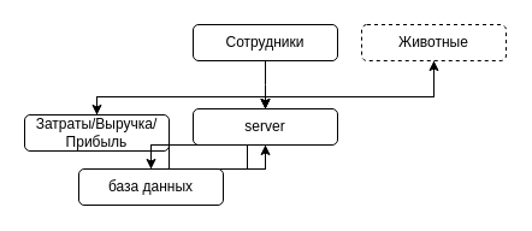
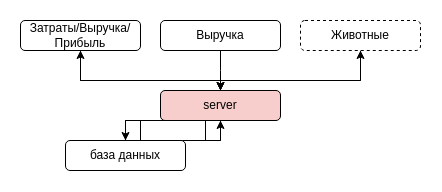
  <mxCell id="0" />
  <mxCell id="1" parent="0" />
  <mxCell id="2" style="edgeStyle=orthogonalEdgeStyle;rounded=0;orthogonalLoop=1;jettySize=auto;html=1;entryX=0.5;entryY=0;entryDx=0;entryDy=0;" edge="1" parent="1" source="3" target="11"><mxGeometry relative="1" as="geometry"><Array as="points"><mxPoint x="80" y="80" /><mxPoint x="220" y="80" /></Array></mxGeometry></mxCell>
- <mxCell id="3" value="Затраты/Выручка/Прибыль" style="rounded=1;whiteSpace=wrap;html=1;" vertex="1" parent="1"><mxGeometry x="20" y="95" width="120" height="30" as="geometry" /></mxCell>
+ <mxCell id="3" value="Затраты/Выручка/Прибыль" style="rounded=1;whiteSpace=wrap;html=1;" vertex="1" parent="1"><mxGeometry x="20" y="20" width="120" height="30" as="geometry" /></mxCell>
  <mxCell id="4" style="edgeStyle=orthogonalEdgeStyle;rounded=0;orthogonalLoop=1;jettySize=auto;html=1;" edge="1" parent="1" source="5"><mxGeometry relative="1" as="geometry"><mxPoint x="220" y="90" as="targetPoint" /></mxGeometry></mxCell>
- <mxCell id="5" value="Сотрудники" style="rounded=1;whiteSpace=wrap;html=1;" vertex="1" parent="1"><mxGeometry x="160" y="20" width="120" height="30" as="geometry" /></mxCell>
+ <mxCell id="5" value="Выручка" style="rounded=1;whiteSpace=wrap;html=1;" vertex="1" parent="1"><mxGeometry x="160" y="20" width="120" height="30" as="geometry" /></mxCell>
  <mxCell id="6" style="edgeStyle=orthogonalEdgeStyle;rounded=0;orthogonalLoop=1;jettySize=auto;html=1;entryX=0.5;entryY=0;entryDx=0;entryDy=0;" edge="1" parent="1" source="7" target="11"><mxGeometry relative="1" as="geometry"><Array as="points"><mxPoint x="360" y="80" /><mxPoint x="220" y="80" /></Array></mxGeometry></mxCell>
  <mxCell id="7" value="Животные" style="rounded=1;whiteSpace=wrap;html=1;dashed=1;" vertex="1" parent="1"><mxGeometry x="300" y="20" width="120" height="30" as="geometry" /></mxCell>
  <mxCell id="8" style="edgeStyle=orthogonalEdgeStyle;rounded=0;orthogonalLoop=1;jettySize=auto;html=1;entryX=0.5;entryY=0;entryDx=0;entryDy=0;" edge="1" parent="1" source="11" target="13"><mxGeometry relative="1" as="geometry" /></mxCell>
  <mxCell id="9" style="edgeStyle=orthogonalEdgeStyle;rounded=0;orthogonalLoop=1;jettySize=auto;html=1;" edge="1" parent="1" source="11" target="3"><mxGeometry relative="1" as="geometry"><Array as="points"><mxPoint x="220" y="80" /><mxPoint x="80" y="80" /></Array></mxGeometry></mxCell>
  <mxCell id="10" style="edgeStyle=orthogonalEdgeStyle;rounded=0;orthogonalLoop=1;jettySize=auto;html=1;entryX=0.5;entryY=1;entryDx=0;entryDy=0;" edge="1" parent="1" source="11" target="7"><mxGeometry relative="1" as="geometry"><Array as="points"><mxPoint x="220" y="80" /><mxPoint x="360" y="80" /></Array></mxGeometry></mxCell>
- <mxCell id="11" value="server" style="rounded=1;whiteSpace=wrap;html=1;" vertex="1" parent="1"><mxGeometry x="160" y="90" width="120" height="30" as="geometry" /></mxCell>
+ <mxCell id="11" value="server" style="rounded=1;whiteSpace=wrap;html=1;fillColor=#f8cecc;" vertex="1" parent="1"><mxGeometry x="160" y="90" width="120" height="30" as="geometry" /></mxCell>
  <mxCell id="12" style="edgeStyle=orthogonalEdgeStyle;rounded=0;orthogonalLoop=1;jettySize=auto;html=1;entryX=0.5;entryY=1;entryDx=0;entryDy=0;" edge="1" parent="1" source="13" target="11"><mxGeometry relative="1" as="geometry" /></mxCell>
  <mxCell id="13" value="база данных" style="rounded=1;whiteSpace=wrap;html=1;" vertex="1" parent="1"><mxGeometry x="65" y="140" width="120" height="30" as="geometry" /></mxCell>
